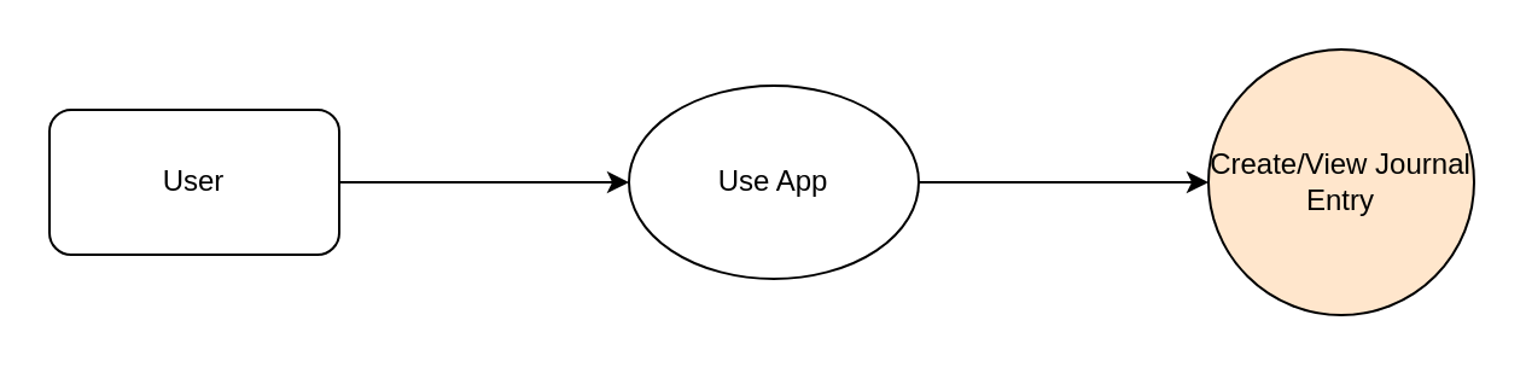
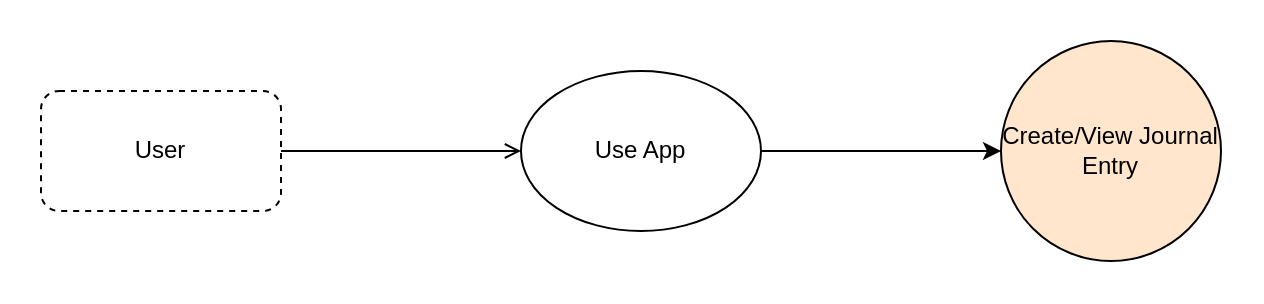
  <mxCell id="0" />
  <mxCell id="1" parent="0" />
- <mxCell id="2" value="User" style="rounded=1;whiteSpace=wrap;html=1;" vertex="1" parent="1"><mxGeometry x="20" y="45" width="120" height="60" as="geometry" /></mxCell>
+ <mxCell id="2" value="User" style="rounded=1;whiteSpace=wrap;html=1;dashed=1;" vertex="1" parent="1"><mxGeometry x="20" y="45" width="120" height="60" as="geometry" /></mxCell>
  <mxCell id="3" value="Use App" style="ellipse;whiteSpace=wrap;html=1;" vertex="1" parent="1"><mxGeometry x="260" y="35" width="120" height="80" as="geometry" /></mxCell>
  <mxCell id="4" value="Create/View Journal Entry" style="ellipse;whiteSpace=wrap;html=1;aspect=fixed;fillColor=#ffe6cc;" vertex="1" parent="1"><mxGeometry x="500" y="20" width="110" height="110" as="geometry" /></mxCell>
- <mxCell id="5" value="" style="endArrow=classic;html=1;rounded=0;exitX=1;exitY=0.5;exitDx=0;exitDy=0;entryX=0;entryY=0.5;entryDx=0;entryDy=0;" edge="1" parent="1" source="2" target="3"><mxGeometry width="50" height="50" relative="1" as="geometry"><mxPoint x="170" y="95" as="sourcePoint" /><mxPoint x="220" y="45" as="targetPoint" /></mxGeometry></mxCell>
+ <mxCell id="5" value="" style="endArrow=open;html=1;rounded=0;exitX=1;exitY=0.5;exitDx=0;exitDy=0;entryX=0;entryY=0.5;entryDx=0;entryDy=0;" edge="1" parent="1" source="2" target="3"><mxGeometry width="50" height="50" relative="1" as="geometry"><mxPoint x="170" y="95" as="sourcePoint" /><mxPoint x="220" y="45" as="targetPoint" /></mxGeometry></mxCell>
  <mxCell id="6" value="" style="endArrow=classic;html=1;rounded=0;exitX=1;exitY=0.5;exitDx=0;exitDy=0;entryX=0;entryY=0.5;entryDx=0;entryDy=0;" edge="1" parent="1" source="3" target="4"><mxGeometry width="50" height="50" relative="1" as="geometry"><mxPoint x="420" y="135" as="sourcePoint" /><mxPoint x="470" y="85" as="targetPoint" /></mxGeometry></mxCell>
